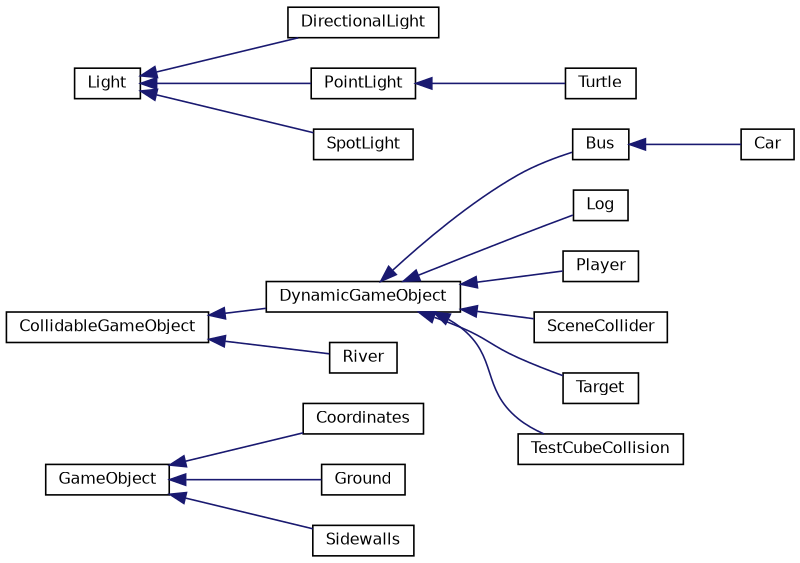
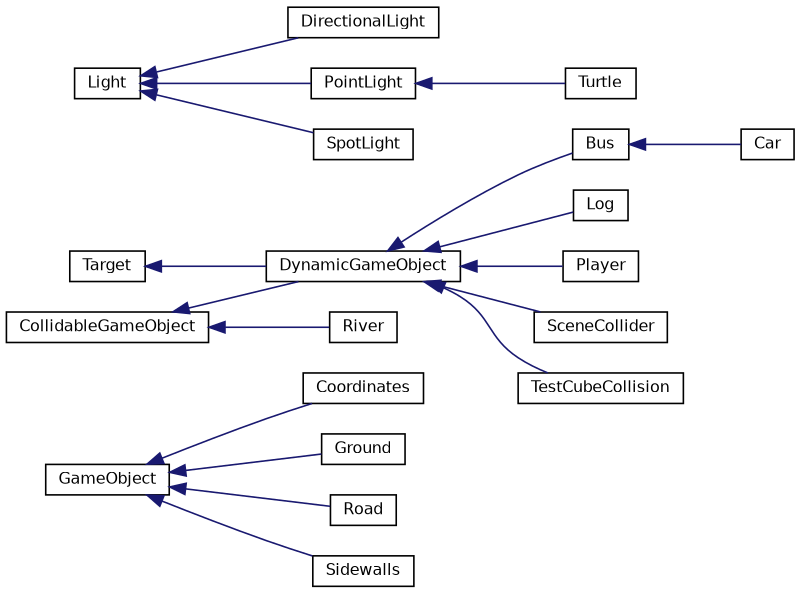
  digraph {
    rankdir=LR
    node [color=black fillcolor=white fontname=Helvetica fontsize=10 shape=record style=filled]
    edge [color=midnightblue dir=back fontname=Helvetica fontsize=10 labelfontname=Helvetica labelfontsize=10 style=solid]
    n1 [height=0.2 label=GameObject width=0.4]
    n2 [height=0.2 label=Coordinates width=0.4]
    n3 [height=0.2 label=Ground width=0.4]
+   n4 [height=0.2 label=Road width=0.4]
    n5 [height=0.2 label=Sidewalls width=0.4]
    n6 [height=0.2 label=CollidableGameObject width=0.4]
    n7 [height=0.2 label=DynamicGameObject width=0.4]
    n8 [height=0.2 label=River width=0.4]
    n9 [height=0.2 label=Light width=0.4]
    n10 [height=0.2 label=DirectionalLight width=0.4]
    n11 [height=0.2 label=PointLight width=0.4]
    n12 [height=0.2 label=SpotLight width=0.4]
    n13 [height=0.2 label=Bus width=0.4]
    n14 [height=0.2 label=Log width=0.4]
    n15 [height=0.2 label=Player width=0.4]
    n16 [height=0.2 label=SceneCollider width=0.4]
    n17 [height=0.2 label=Target width=0.4]
    n18 [height=0.2 label=TestCubeCollision width=0.4]
    n19 [height=0.2 label=Car width=0.4]
    n20 [height=0.2 label=Turtle width=0.4]
    n1 -> n2
    n1 -> n3
+   n1 -> n4
    n1 -> n5
    n6 -> n7
    n6 -> n8
    n7 -> n13
    n7 -> n14
    n7 -> n15
    n7 -> n16
-   n7 -> n17
+   n17 -> n7
    n7 -> n18
    n9 -> n10
    n9 -> n11
    n9 -> n12
    n11 -> n20
    n13 -> n19
  }
